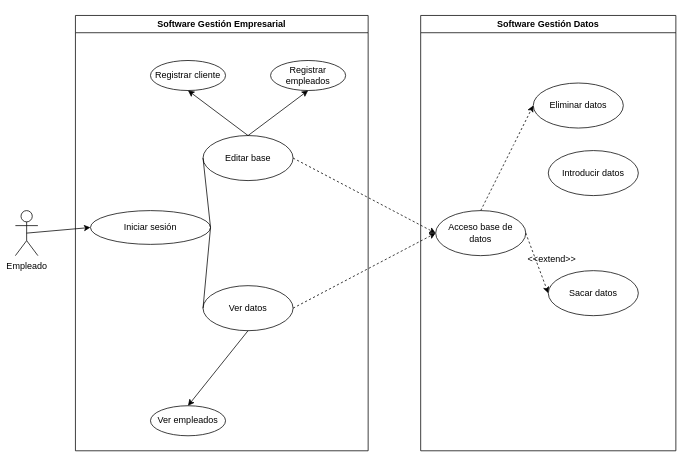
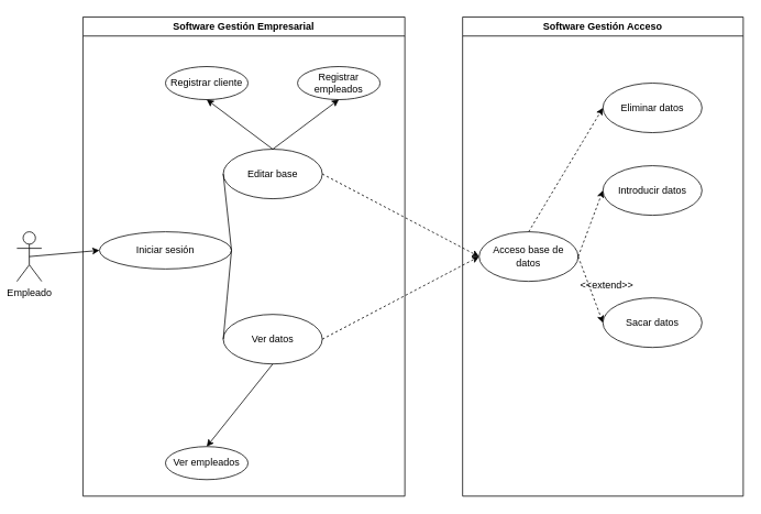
  <mxCell id="0" />
  <mxCell id="1" parent="0" />
  <mxCell id="2" value="Empleado" style="shape=umlActor;verticalLabelPosition=bottom;verticalAlign=top;html=1;outlineConnect=0;" parent="1" vertex="1"><mxGeometry x="20" y="280" width="30" height="60" as="geometry" /></mxCell>
  <mxCell id="3" value="Iniciar sesión" style="ellipse;whiteSpace=wrap;html=1;" parent="1" vertex="1"><mxGeometry x="120" y="280" width="160" height="45" as="geometry" /></mxCell>
  <mxCell id="4" value="" style="endArrow=classic;html=1;rounded=0;entryX=0;entryY=0.5;entryDx=0;entryDy=0;exitX=0.5;exitY=0.5;exitDx=0;exitDy=0;exitPerimeter=0;" parent="1" source="2" target="3" edge="1"><mxGeometry width="50" height="50" relative="1" as="geometry"><mxPoint x="40" y="320" as="sourcePoint" /><mxPoint x="90" y="270" as="targetPoint" /></mxGeometry></mxCell>
  <mxCell id="5" value="Editar base" style="ellipse;whiteSpace=wrap;html=1;" parent="1" vertex="1"><mxGeometry x="270" y="180" width="120" height="60" as="geometry" /></mxCell>
  <mxCell id="6" value="Ver datos" style="ellipse;whiteSpace=wrap;html=1;" parent="1" vertex="1"><mxGeometry x="270" y="380" width="120" height="60" as="geometry" /></mxCell>
  <mxCell id="7" value="Acceso base de datos" style="ellipse;whiteSpace=wrap;html=1;" parent="1" vertex="1"><mxGeometry x="580" y="280" width="120" height="60" as="geometry" /></mxCell>
  <mxCell id="8" value="" style="endArrow=classic;html=1;rounded=0;exitX=1;exitY=0.5;exitDx=0;exitDy=0;entryX=0;entryY=0.5;entryDx=0;entryDy=0;dashed=1;" parent="1" source="5" target="7" edge="1"><mxGeometry width="50" height="50" relative="1" as="geometry"><mxPoint x="450" y="230" as="sourcePoint" /><mxPoint x="500" y="180" as="targetPoint" /></mxGeometry></mxCell>
  <mxCell id="9" value="" style="endArrow=classic;html=1;rounded=0;exitX=1;exitY=0.5;exitDx=0;exitDy=0;entryX=0;entryY=0.5;entryDx=0;entryDy=0;dashed=1;" parent="1" source="6" target="7" edge="1"><mxGeometry width="50" height="50" relative="1" as="geometry"><mxPoint x="510" y="460" as="sourcePoint" /><mxPoint x="560" y="410" as="targetPoint" /></mxGeometry></mxCell>
+ <mxCell id="10" value="" style="endArrow=classic;html=1;rounded=0;exitX=1;exitY=0.5;exitDx=0;exitDy=0;entryX=0;entryY=0.5;entryDx=0;entryDy=0;dashed=1;" parent="1" source="7" target="29" edge="1"><mxGeometry width="50" height="50" relative="1" as="geometry"><mxPoint x="620" y="280" as="sourcePoint" /><mxPoint x="670" y="230" as="targetPoint" /></mxGeometry></mxCell>
  <mxCell id="11" value="" style="endArrow=classic;html=1;rounded=0;exitX=1;exitY=0.5;exitDx=0;exitDy=0;entryX=0;entryY=0.5;entryDx=0;entryDy=0;dashed=1;" parent="1" source="7" target="27" edge="1"><mxGeometry width="50" height="50" relative="1" as="geometry"><mxPoint x="670" y="420" as="sourcePoint" /><mxPoint x="720" y="370" as="targetPoint" /></mxGeometry></mxCell>
  <mxCell id="12" value="" style="endArrow=none;html=1;rounded=0;exitX=1;exitY=0.5;exitDx=0;exitDy=0;entryX=0;entryY=0.5;entryDx=0;entryDy=0;" parent="1" source="3" target="6" edge="1"><mxGeometry width="50" height="50" relative="1" as="geometry"><mxPoint x="305" y="320" as="sourcePoint" /><mxPoint x="355" y="270" as="targetPoint" /></mxGeometry></mxCell>
  <mxCell id="13" value="" style="endArrow=none;html=1;rounded=0;exitX=1;exitY=0.5;exitDx=0;exitDy=0;entryX=0;entryY=0.5;entryDx=0;entryDy=0;" parent="1" source="3" target="5" edge="1"><mxGeometry width="50" height="50" relative="1" as="geometry"><mxPoint x="320" y="340" as="sourcePoint" /><mxPoint x="370" y="290" as="targetPoint" /></mxGeometry></mxCell>
  <mxCell id="14" value="Ver empleados" style="ellipse;whiteSpace=wrap;html=1;" parent="1" vertex="1"><mxGeometry x="200" y="540" width="100" height="40" as="geometry" /></mxCell>
  <mxCell id="15" value="Registrar cliente" style="ellipse;whiteSpace=wrap;html=1;" parent="1" vertex="1"><mxGeometry x="200" y="80" width="100" height="40" as="geometry" /></mxCell>
  <mxCell id="16" value="Registrar empleados" style="ellipse;whiteSpace=wrap;html=1;" parent="1" vertex="1"><mxGeometry x="360" y="80" width="100" height="40" as="geometry" /></mxCell>
  <mxCell id="17" value="" style="endArrow=classic;html=1;rounded=0;exitX=0.5;exitY=0;exitDx=0;exitDy=0;entryX=0.5;entryY=1;entryDx=0;entryDy=0;" parent="1" source="5" target="16" edge="1"><mxGeometry width="50" height="50" relative="1" as="geometry"><mxPoint x="410" y="190" as="sourcePoint" /><mxPoint x="460" y="140" as="targetPoint" /></mxGeometry></mxCell>
  <mxCell id="18" value="" style="endArrow=classic;html=1;rounded=0;exitX=0.5;exitY=0;exitDx=0;exitDy=0;entryX=0.5;entryY=1;entryDx=0;entryDy=0;" parent="1" source="5" target="15" edge="1"><mxGeometry width="50" height="50" relative="1" as="geometry"><mxPoint x="230" y="210" as="sourcePoint" /><mxPoint x="280" y="160" as="targetPoint" /></mxGeometry></mxCell>
  <mxCell id="19" value="" style="endArrow=classic;html=1;rounded=0;exitX=0.5;exitY=1;exitDx=0;exitDy=0;entryX=0.5;entryY=0;entryDx=0;entryDy=0;" parent="1" source="6" target="14" edge="1"><mxGeometry width="50" height="50" relative="1" as="geometry"><mxPoint x="150" y="520" as="sourcePoint" /><mxPoint x="200" y="470" as="targetPoint" /></mxGeometry></mxCell>
  <mxCell id="20" value="Software Gestión Empresarial" style="swimlane;whiteSpace=wrap;html=1;" parent="1" vertex="1"><mxGeometry x="100" y="20" width="390" height="580" as="geometry" /></mxCell>
  <mxCell id="21" value="&lt;font color=&quot;#ffffff&quot;&gt;&amp;lt;&amp;lt;include&lt;span style=&quot;background-color: transparent;&quot;&gt;&amp;gt;&amp;gt;&lt;/span&gt;&lt;/font&gt;" style="text;html=1;align=center;verticalAlign=middle;whiteSpace=wrap;rounded=0;" parent="20" vertex="1"><mxGeometry x="290" y="230" width="90" height="30" as="geometry" /></mxCell>
  <mxCell id="22" value="&lt;font color=&quot;#ffffff&quot;&gt;&amp;lt;&amp;lt;include&lt;span style=&quot;background-color: transparent;&quot;&gt;&amp;gt;&amp;gt;&lt;/span&gt;&lt;/font&gt;" style="text;html=1;align=center;verticalAlign=middle;whiteSpace=wrap;rounded=0;" parent="20" vertex="1"><mxGeometry x="290" y="320" width="90" height="30" as="geometry" /></mxCell>
- <mxCell id="23" value="Software Gestión Datos" style="swimlane;whiteSpace=wrap;html=1;" parent="1" vertex="1"><mxGeometry x="560" y="20" width="340" height="580" as="geometry" /></mxCell>
- <mxCell id="24" value="Eliminar datos" style="ellipse;whiteSpace=wrap;html=1;" parent="23" vertex="1"><mxGeometry x="150" y="90" width="120" height="60" as="geometry" /></mxCell>
+ <mxCell id="23" value="Software Gestión Acceso" style="swimlane;whiteSpace=wrap;html=1;" parent="1" vertex="1"><mxGeometry x="560" y="20" width="340" height="580" as="geometry" /></mxCell>
+ <mxCell id="24" value="Eliminar datos" style="ellipse;whiteSpace=wrap;html=1;" parent="23" vertex="1"><mxGeometry x="170" y="80" width="120" height="60" as="geometry" /></mxCell>
  <mxCell id="25" value="" style="endArrow=classic;html=1;rounded=0;entryX=0;entryY=0.5;entryDx=0;entryDy=0;dashed=1;" parent="23" target="24" edge="1"><mxGeometry width="50" height="50" relative="1" as="geometry"><mxPoint x="80" y="260" as="sourcePoint" /><mxPoint x="10" y="120" as="targetPoint" /></mxGeometry></mxCell>
  <mxCell id="26" value="&lt;font color=&quot;#ffffff&quot;&gt;&amp;lt;&amp;lt;extend&lt;span style=&quot;background-color: transparent;&quot;&gt;&amp;gt;&amp;gt;&lt;/span&gt;&lt;/font&gt;" style="text;html=1;align=center;verticalAlign=middle;whiteSpace=wrap;rounded=0;" parent="23" vertex="1"><mxGeometry x="50" y="160" width="90" height="30" as="geometry" /></mxCell>
  <mxCell id="27" value="Sacar datos" style="ellipse;whiteSpace=wrap;html=1;" parent="23" vertex="1"><mxGeometry x="170" y="340" width="120" height="60" as="geometry" /></mxCell>
  <mxCell id="28" value="&amp;lt;&amp;lt;extend&amp;gt;&amp;gt;" style="text;html=1;align=center;verticalAlign=middle;whiteSpace=wrap;rounded=0;" parent="23" vertex="1"><mxGeometry x="130" y="310" width="90" height="30" as="geometry" /></mxCell>
  <mxCell id="29" value="Introducir datos" style="ellipse;whiteSpace=wrap;html=1;" parent="23" vertex="1"><mxGeometry x="170" y="180" width="120" height="60" as="geometry" /></mxCell>
  <mxCell id="30" value="&lt;font color=&quot;#ffffff&quot;&gt;&amp;lt;&amp;lt;extend&lt;span style=&quot;background-color: transparent;&quot;&gt;&amp;gt;&amp;gt;&lt;/span&gt;&lt;/font&gt;" style="text;html=1;align=center;verticalAlign=middle;whiteSpace=wrap;rounded=0;" parent="23" vertex="1"><mxGeometry x="130" y="240" width="90" height="30" as="geometry" /></mxCell>
